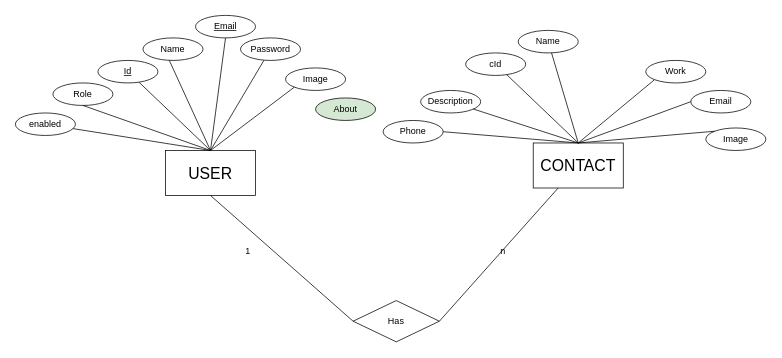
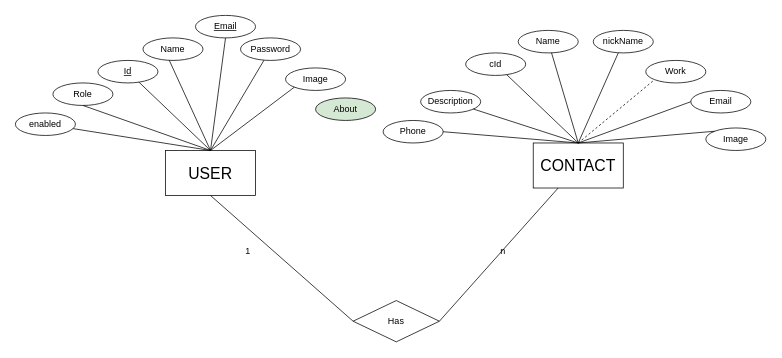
  <mxCell id="0" />
  <mxCell id="1" parent="0" />
  <mxCell id="2" value="&lt;font style=&quot;font-size: 21px;&quot;&gt;USER&lt;/font&gt;" style="rounded=0;whiteSpace=wrap;html=1;" vertex="1" parent="1"><mxGeometry x="220" y="200" width="120" height="60" as="geometry" /></mxCell>
  <mxCell id="3" value="&lt;font style=&quot;font-size: 21px;&quot;&gt;CONTACT&lt;/font&gt;" style="rounded=0;whiteSpace=wrap;html=1;" vertex="1" parent="1"><mxGeometry x="710" y="190" width="120" height="60" as="geometry" /></mxCell>
  <mxCell id="4" value="&lt;u style=&quot;border-color: var(--border-color);&quot;&gt;Id&lt;/u&gt;" style="ellipse;whiteSpace=wrap;html=1;" vertex="1" parent="1"><mxGeometry x="130" y="80" width="80" height="30" as="geometry" /></mxCell>
  <mxCell id="5" value="&lt;span style=&quot;border-color: var(--border-color);&quot;&gt;Name&lt;/span&gt;" style="ellipse;whiteSpace=wrap;html=1;" vertex="1" parent="1"><mxGeometry x="190" y="50" width="80" height="30" as="geometry" /></mxCell>
  <mxCell id="6" value="&lt;u&gt;Email&lt;/u&gt;" style="ellipse;whiteSpace=wrap;html=1;" vertex="1" parent="1"><mxGeometry x="260" y="20" width="80" height="30" as="geometry" /></mxCell>
  <mxCell id="7" value="Password" style="ellipse;whiteSpace=wrap;html=1;" vertex="1" parent="1"><mxGeometry x="320" y="50" width="80" height="30" as="geometry" /></mxCell>
  <mxCell id="8" value="&lt;span style=&quot;border-color: var(--border-color);&quot;&gt;Image&lt;/span&gt;" style="ellipse;whiteSpace=wrap;html=1;" vertex="1" parent="1"><mxGeometry x="380" y="90" width="80" height="30" as="geometry" /></mxCell>
  <mxCell id="9" value="&lt;span style=&quot;border-color: var(--border-color);&quot;&gt;About&lt;/span&gt;" style="ellipse;whiteSpace=wrap;html=1;fillColor=#d5e8d4;" vertex="1" parent="1"><mxGeometry x="420" y="130" width="80" height="30" as="geometry" /></mxCell>
  <mxCell id="10" value="&lt;span style=&quot;border-color: var(--border-color);&quot;&gt;Role&lt;/span&gt;" style="ellipse;whiteSpace=wrap;html=1;" vertex="1" parent="1"><mxGeometry x="70" y="110" width="80" height="30" as="geometry" /></mxCell>
  <mxCell id="11" value="&lt;span style=&quot;border-color: var(--border-color);&quot;&gt;enabled&lt;/span&gt;" style="ellipse;whiteSpace=wrap;html=1;" vertex="1" parent="1"><mxGeometry x="20" y="150" width="80" height="30" as="geometry" /></mxCell>
  <mxCell id="12" value="" style="endArrow=none;html=1;rounded=0;" edge="1" parent="1" target="11"><mxGeometry width="50" height="50" relative="1" as="geometry"><mxPoint x="280" y="200" as="sourcePoint" /><mxPoint x="530" y="210" as="targetPoint" /></mxGeometry></mxCell>
  <mxCell id="13" value="" style="endArrow=none;html=1;rounded=0;entryX=0.5;entryY=1;entryDx=0;entryDy=0;exitX=0.5;exitY=0;exitDx=0;exitDy=0;" edge="1" parent="1" source="2" target="10"><mxGeometry width="50" height="50" relative="1" as="geometry"><mxPoint x="260" y="210" as="sourcePoint" /><mxPoint x="87" y="192" as="targetPoint" /></mxGeometry></mxCell>
  <mxCell id="14" value="" style="endArrow=none;html=1;rounded=0;exitX=0.5;exitY=0;exitDx=0;exitDy=0;" edge="1" parent="1" source="2" target="4"><mxGeometry width="50" height="50" relative="1" as="geometry"><mxPoint x="270" y="209" as="sourcePoint" /><mxPoint x="120" y="150" as="targetPoint" /></mxGeometry></mxCell>
  <mxCell id="15" value="" style="endArrow=none;html=1;rounded=0;entryX=0.438;entryY=0.993;entryDx=0;entryDy=0;entryPerimeter=0;" edge="1" parent="1" target="5"><mxGeometry width="50" height="50" relative="1" as="geometry"><mxPoint x="280" y="200" as="sourcePoint" /><mxPoint x="189" y="121" as="targetPoint" /></mxGeometry></mxCell>
  <mxCell id="16" value="" style="endArrow=none;html=1;rounded=0;" edge="1" parent="1"><mxGeometry width="50" height="50" relative="1" as="geometry"><mxPoint x="280" y="200" as="sourcePoint" /><mxPoint x="300" y="50" as="targetPoint" /></mxGeometry></mxCell>
  <mxCell id="17" value="" style="endArrow=none;html=1;rounded=0;" edge="1" parent="1" target="7"><mxGeometry width="50" height="50" relative="1" as="geometry"><mxPoint x="280" y="200" as="sourcePoint" /><mxPoint x="306" y="59" as="targetPoint" /></mxGeometry></mxCell>
  <mxCell id="18" value="" style="endArrow=none;html=1;rounded=0;entryX=0;entryY=1;entryDx=0;entryDy=0;" edge="1" parent="1" target="8"><mxGeometry width="50" height="50" relative="1" as="geometry"><mxPoint x="280" y="200" as="sourcePoint" /><mxPoint x="353" y="93" as="targetPoint" /></mxGeometry></mxCell>
  <mxCell id="19" value="&lt;span style=&quot;border-color: var(--border-color);&quot;&gt;cId&lt;/span&gt;" style="ellipse;whiteSpace=wrap;html=1;" vertex="1" parent="1"><mxGeometry x="620" y="70" width="80" height="30" as="geometry" /></mxCell>
  <mxCell id="20" value="&lt;span style=&quot;border-color: var(--border-color);&quot;&gt;Description&lt;br&gt;&lt;/span&gt;" style="ellipse;whiteSpace=wrap;html=1;" vertex="1" parent="1"><mxGeometry x="560" y="120" width="80" height="30" as="geometry" /></mxCell>
  <mxCell id="21" value="&lt;span style=&quot;border-color: var(--border-color);&quot;&gt;Phone&lt;/span&gt;" style="ellipse;whiteSpace=wrap;html=1;" vertex="1" parent="1"><mxGeometry x="510" y="160" width="80" height="30" as="geometry" /></mxCell>
  <mxCell id="22" value="&lt;span style=&quot;border-color: var(--border-color);&quot;&gt;Name&lt;/span&gt;" style="ellipse;whiteSpace=wrap;html=1;" vertex="1" parent="1"><mxGeometry x="690" y="40" width="80" height="30" as="geometry" /></mxCell>
+ <mxCell id="23" value="nickName" style="ellipse;whiteSpace=wrap;html=1;" vertex="1" parent="1"><mxGeometry x="790" y="40" width="80" height="30" as="geometry" /></mxCell>
  <mxCell id="24" value="&lt;span style=&quot;border-color: var(--border-color);&quot;&gt;Work&lt;/span&gt;" style="ellipse;whiteSpace=wrap;html=1;" vertex="1" parent="1"><mxGeometry x="860" y="80" width="80" height="30" as="geometry" /></mxCell>
  <mxCell id="25" value="&lt;span style=&quot;border-color: var(--border-color);&quot;&gt;Email&lt;/span&gt;" style="ellipse;whiteSpace=wrap;html=1;" vertex="1" parent="1"><mxGeometry x="920" y="120" width="80" height="30" as="geometry" /></mxCell>
  <mxCell id="26" value="Image" style="ellipse;whiteSpace=wrap;html=1;" vertex="1" parent="1"><mxGeometry x="940" y="170" width="80" height="30" as="geometry" /></mxCell>
  <mxCell id="27" value="" style="endArrow=none;html=1;rounded=0;exitX=0.5;exitY=0;exitDx=0;exitDy=0;entryX=1;entryY=0.5;entryDx=0;entryDy=0;" edge="1" parent="1" source="3" target="21"><mxGeometry width="50" height="50" relative="1" as="geometry"><mxPoint x="850" y="140" as="sourcePoint" /><mxPoint x="900" y="90" as="targetPoint" /></mxGeometry></mxCell>
  <mxCell id="28" value="" style="endArrow=none;html=1;rounded=0;exitX=0.5;exitY=0;exitDx=0;exitDy=0;" edge="1" parent="1" source="3" target="20"><mxGeometry width="50" height="50" relative="1" as="geometry"><mxPoint x="738" y="200" as="sourcePoint" /><mxPoint x="578" y="199" as="targetPoint" /></mxGeometry></mxCell>
  <mxCell id="29" value="" style="endArrow=none;html=1;rounded=0;" edge="1" parent="1" target="19"><mxGeometry width="50" height="50" relative="1" as="geometry"><mxPoint x="770" y="190" as="sourcePoint" /><mxPoint x="638" y="156" as="targetPoint" /></mxGeometry></mxCell>
  <mxCell id="30" value="" style="endArrow=none;html=1;rounded=0;" edge="1" parent="1" target="22"><mxGeometry width="50" height="50" relative="1" as="geometry"><mxPoint x="770" y="190" as="sourcePoint" /><mxPoint x="681" y="109" as="targetPoint" /></mxGeometry></mxCell>
- <mxCell id="32" value="" style="endArrow=none;html=1;rounded=0;exitX=0.5;exitY=0;exitDx=0;exitDy=0;entryX=0;entryY=1;entryDx=0;entryDy=0;" edge="1" parent="1" source="3" target="24"><mxGeometry width="50" height="50" relative="1" as="geometry"><mxPoint x="780" y="200" as="sourcePoint" /><mxPoint x="833" y="80" as="targetPoint" /></mxGeometry></mxCell>
+ <mxCell id="31" value="" style="endArrow=none;html=1;rounded=0;exitX=0.5;exitY=0;exitDx=0;exitDy=0;" edge="1" parent="1" source="3" target="23"><mxGeometry width="50" height="50" relative="1" as="geometry"><mxPoint x="765" y="197" as="sourcePoint" /><mxPoint x="740" y="70" as="targetPoint" /></mxGeometry></mxCell>
+ <mxCell id="32" value="" style="endArrow=none;html=1;rounded=0;exitX=0.5;exitY=0;exitDx=0;exitDy=0;entryX=0;entryY=1;entryDx=0;entryDy=0;dashed=1;" edge="1" parent="1" source="3" target="24"><mxGeometry width="50" height="50" relative="1" as="geometry"><mxPoint x="780" y="200" as="sourcePoint" /><mxPoint x="833" y="80" as="targetPoint" /></mxGeometry></mxCell>
  <mxCell id="33" value="" style="endArrow=none;html=1;rounded=0;exitX=0.5;exitY=0;exitDx=0;exitDy=0;entryX=0;entryY=0.5;entryDx=0;entryDy=0;" edge="1" parent="1" source="3" target="25"><mxGeometry width="50" height="50" relative="1" as="geometry"><mxPoint x="780" y="200" as="sourcePoint" /><mxPoint x="882" y="116" as="targetPoint" /></mxGeometry></mxCell>
  <mxCell id="34" value="" style="endArrow=none;html=1;rounded=0;entryX=0;entryY=0;entryDx=0;entryDy=0;exitX=0.5;exitY=0;exitDx=0;exitDy=0;" edge="1" parent="1" source="3" target="26"><mxGeometry width="50" height="50" relative="1" as="geometry"><mxPoint x="780" y="180" as="sourcePoint" /><mxPoint x="930" y="145" as="targetPoint" /></mxGeometry></mxCell>
  <mxCell id="35" value="Has" style="rhombus;whiteSpace=wrap;html=1;" vertex="1" parent="1"><mxGeometry x="470" y="400" width="115" height="55" as="geometry" /></mxCell>
  <mxCell id="36" value="" style="endArrow=none;html=1;rounded=0;entryX=0.5;entryY=1;entryDx=0;entryDy=0;exitX=0;exitY=0.5;exitDx=0;exitDy=0;" edge="1" parent="1" source="35" target="2"><mxGeometry width="50" height="50" relative="1" as="geometry"><mxPoint x="430" y="330" as="sourcePoint" /><mxPoint x="480" y="280" as="targetPoint" /></mxGeometry></mxCell>
  <mxCell id="37" value="" style="endArrow=none;html=1;rounded=0;exitX=1;exitY=0.5;exitDx=0;exitDy=0;" edge="1" parent="1" source="35" target="3"><mxGeometry width="50" height="50" relative="1" as="geometry"><mxPoint x="480" y="450" as="sourcePoint" /><mxPoint x="290" y="270" as="targetPoint" /></mxGeometry></mxCell>
  <mxCell id="38" value="1" style="text;html=1;strokeColor=none;fillColor=none;align=center;verticalAlign=middle;whiteSpace=wrap;rounded=0;" vertex="1" parent="1"><mxGeometry x="300" y="320" width="60" height="30" as="geometry" /></mxCell>
  <mxCell id="39" value="n" style="text;html=1;strokeColor=none;fillColor=none;align=center;verticalAlign=middle;whiteSpace=wrap;rounded=0;" vertex="1" parent="1"><mxGeometry x="640" y="320" width="60" height="30" as="geometry" /></mxCell>
